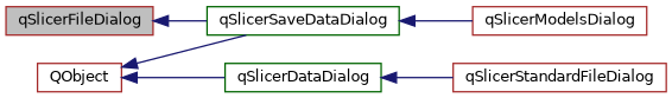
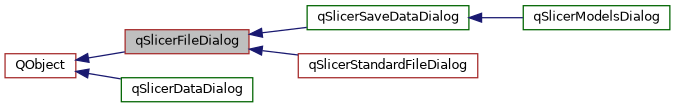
  digraph {
    rankdir=LR
    node [color=brown fontname=Helvetica fontsize=10 shape=record]
    edge [color=midnightblue dir=back fontname=Helvetica fontsize=10 labelfontname=Helvetica labelfontsize=10 style=solid]
    n1 [fillcolor=grey75 fontcolor=black height=0.2 label=qSlicerFileDialog style=filled width=0.4]
    n2 [color=darkgreen height=0.2 label=qSlicerSaveDataDialog width=0.4]
    n3 [height=0.2 label=qSlicerStandardFileDialog width=0.4]
    n4 [color=darkgreen height=0.2 label=qSlicerDataDialog width=0.4]
-   n5 [height=0.2 label=qSlicerModelsDialog width=0.4]
+   n5 [color=darkgreen height=0.2 label=qSlicerModelsDialog width=0.4]
    n6 [height=0.2 label=QObject width=0.4]
    n1 -> n2
-   n4 -> n3
+   n1 -> n3
    n2 -> n5
-   n6 -> n2
+   n6 -> n1
    n6 -> n4
  }
